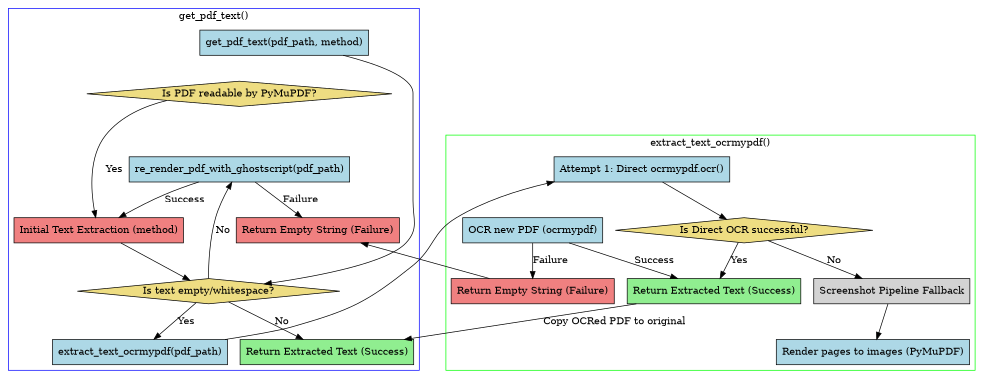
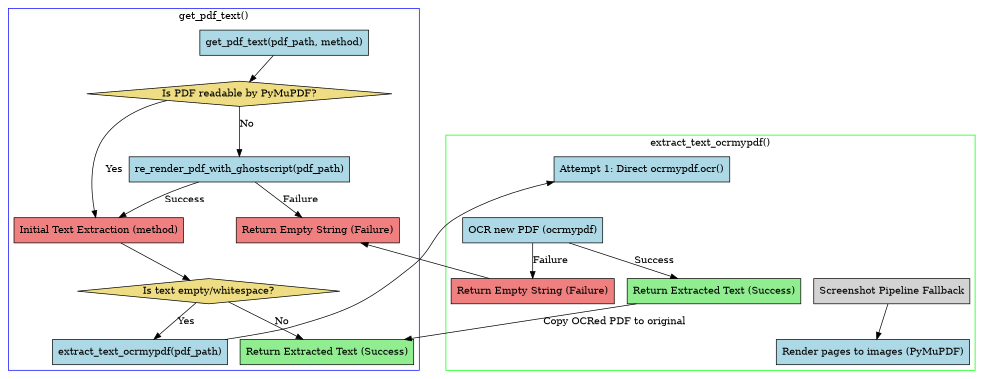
  digraph {
    rankdir=TD
    node [fillcolor=lightblue shape=box style=filled]
    n1 [label="get_pdf_text(pdf_path, method)"]
    n2 [fillcolor=lightgoldenrod label="Is PDF readable by PyMuPDF?" shape=diamond]
    n3 [label="re_render_pdf_with_ghostscript(pdf_path)"]
    n4 [fillcolor=lightcoral label="Initial Text Extraction (method)"]
    n5 [fillcolor=lightcoral label="Return Empty String (Failure)"]
    n6 [fillcolor=lightgoldenrod label="Is text empty/whitespace?" shape=diamond]
    n7 [fillcolor=lightgreen label="Return Extracted Text (Success)"]
    n8 [label="extract_text_ocrmypdf(pdf_path)"]
    n9 [label="Attempt 1: Direct ocrmypdf.ocr()"]
-   n10 [fillcolor=lightgoldenrod label="Is Direct OCR successful?" shape=diamond]
    n11 [fillcolor=lightgray label="Screenshot Pipeline Fallback"]
    n12 [fillcolor=lightgreen label="Return Extracted Text (Success)"]
    n13 [label="Render pages to images (PyMuPDF)"]
    n14 [label="OCR new PDF (ocrmypdf)"]
    n15 [fillcolor=lightcoral label="Return Empty String (Failure)"]
    subgraph cluster_1 {
      color=blue
      label="get_pdf_text()"
      n1
      n2
      n3
      n4
      n5
      n6
      n7
      n8
    }
    subgraph cluster_2 {
      color=green
      label="extract_text_ocrmypdf()"
      n9
-     n10
      n11
      n12
      n13
      n14
      n15
    }
-   n1 -> n6
-   n6 -> n3 [label=No]
+   n1 -> n2
+   n2 -> n3 [label=No]
    n2 -> n4 [label=Yes]
    n3 -> n4 [label=Success]
    n3 -> n5 [label=Failure]
    n4 -> n6
    n6 -> n7 [label=No]
    n6 -> n8 [label=Yes]
    n8 -> n9
-   n9 -> n10
-   n10 -> n11 [label=No]
-   n10 -> n12 [label=Yes]
    n11 -> n13
    n12 -> n7 [label="Copy OCRed PDF to original"]
    n14 -> n12 [label=Success]
    n14 -> n15 [label=Failure]
    n15 -> n5
  }
